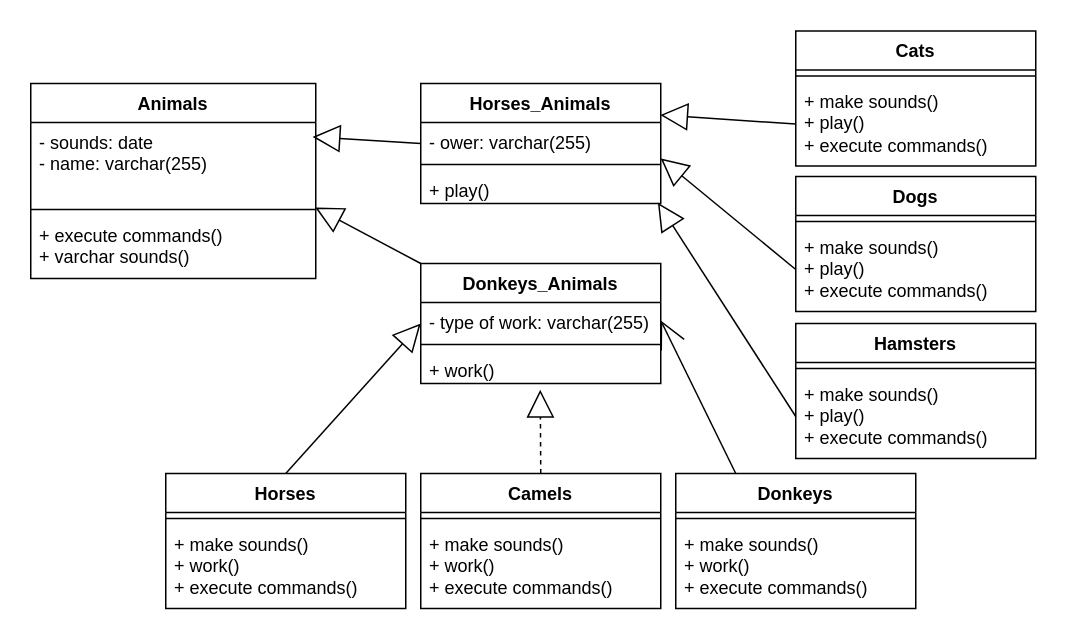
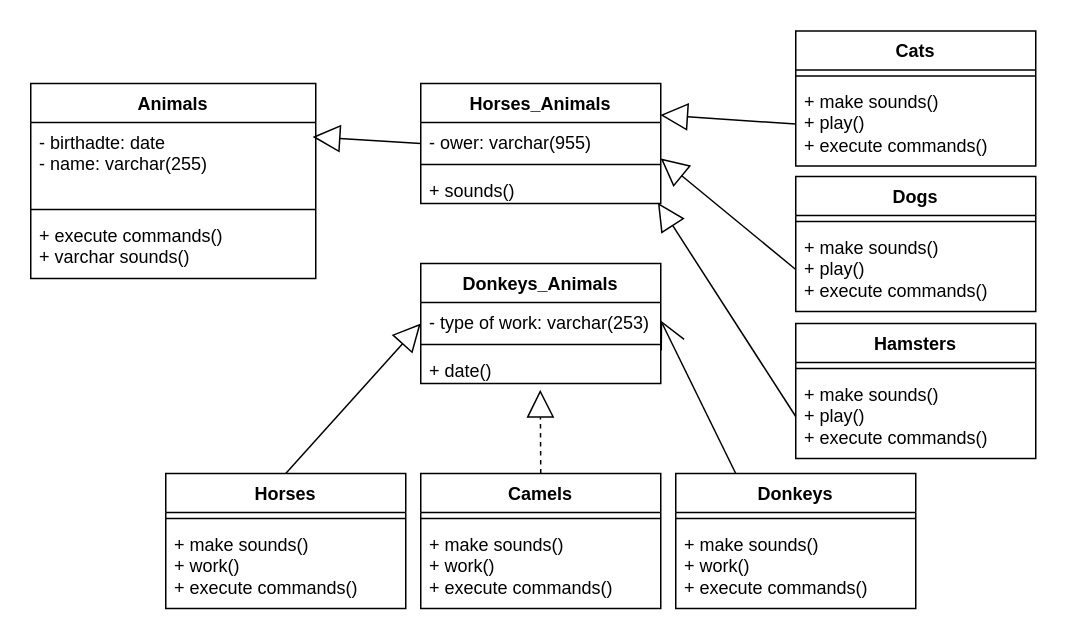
  <mxCell id="0" />
  <mxCell id="1" parent="0" />
  <mxCell id="2" value="Animals" style="swimlane;fontStyle=1;align=center;verticalAlign=top;childLayout=stackLayout;horizontal=1;startSize=26;horizontalStack=0;resizeParent=1;resizeParentMax=0;resizeLast=0;collapsible=1;marginBottom=0;whiteSpace=wrap;html=1;" vertex="1" parent="1"><mxGeometry x="20" y="55" width="190" height="130" as="geometry" /></mxCell>
- <mxCell id="3" value="- sounds: date&lt;div&gt;&lt;span style=&quot;background-color: initial;&quot;&gt;- name: varchar(255)&lt;/span&gt;&lt;/div&gt;" style="text;strokeColor=none;fillColor=none;align=left;verticalAlign=top;spacingLeft=4;spacingRight=4;overflow=hidden;rotatable=0;points=[[0,0.5],[1,0.5]];portConstraint=eastwest;whiteSpace=wrap;html=1;" vertex="1" parent="2"><mxGeometry y="26" width="190" height="54" as="geometry" /></mxCell>
+ <mxCell id="3" value="- birthadte: date&lt;div&gt;&lt;span style=&quot;background-color: initial;&quot;&gt;- name: varchar(255)&lt;/span&gt;&lt;/div&gt;" style="text;strokeColor=none;fillColor=none;align=left;verticalAlign=top;spacingLeft=4;spacingRight=4;overflow=hidden;rotatable=0;points=[[0,0.5],[1,0.5]];portConstraint=eastwest;whiteSpace=wrap;html=1;" vertex="1" parent="2"><mxGeometry y="26" width="190" height="54" as="geometry" /></mxCell>
  <mxCell id="4" value="" style="line;strokeWidth=1;fillColor=none;align=left;verticalAlign=middle;spacingTop=-1;spacingLeft=3;spacingRight=3;rotatable=0;labelPosition=right;points=[];portConstraint=eastwest;strokeColor=inherit;" vertex="1" parent="2"><mxGeometry y="80" width="190" height="8" as="geometry" /></mxCell>
  <mxCell id="5" value="+ execute commands()&lt;div&gt;+ varchar sounds()&lt;/div&gt;" style="text;strokeColor=none;fillColor=none;align=left;verticalAlign=top;spacingLeft=4;spacingRight=4;overflow=hidden;rotatable=0;points=[[0,0.5],[1,0.5]];portConstraint=eastwest;whiteSpace=wrap;html=1;" vertex="1" parent="2"><mxGeometry y="88" width="190" height="42" as="geometry" /></mxCell>
  <mxCell id="6" value="Horses_Animals" style="swimlane;fontStyle=1;align=center;verticalAlign=top;childLayout=stackLayout;horizontal=1;startSize=26;horizontalStack=0;resizeParent=1;resizeParentMax=0;resizeLast=0;collapsible=1;marginBottom=0;whiteSpace=wrap;html=1;" vertex="1" parent="1"><mxGeometry x="280" y="55" width="160" height="80" as="geometry" /></mxCell>
- <mxCell id="7" value="- ower: varchar(255)" style="text;strokeColor=none;fillColor=none;align=left;verticalAlign=top;spacingLeft=4;spacingRight=4;overflow=hidden;rotatable=0;points=[[0,0.5],[1,0.5]];portConstraint=eastwest;whiteSpace=wrap;html=1;" vertex="1" parent="6"><mxGeometry y="26" width="160" height="24" as="geometry" /></mxCell>
+ <mxCell id="7" value="- ower: varchar(955)" style="text;strokeColor=none;fillColor=none;align=left;verticalAlign=top;spacingLeft=4;spacingRight=4;overflow=hidden;rotatable=0;points=[[0,0.5],[1,0.5]];portConstraint=eastwest;whiteSpace=wrap;html=1;" vertex="1" parent="6"><mxGeometry y="26" width="160" height="24" as="geometry" /></mxCell>
  <mxCell id="8" value="" style="line;strokeWidth=1;fillColor=none;align=left;verticalAlign=middle;spacingTop=-1;spacingLeft=3;spacingRight=3;rotatable=0;labelPosition=right;points=[];portConstraint=eastwest;strokeColor=inherit;" vertex="1" parent="6"><mxGeometry y="50" width="160" height="8" as="geometry" /></mxCell>
- <mxCell id="9" value="+ play()" style="text;strokeColor=none;fillColor=none;align=left;verticalAlign=top;spacingLeft=4;spacingRight=4;overflow=hidden;rotatable=0;points=[[0,0.5],[1,0.5]];portConstraint=eastwest;whiteSpace=wrap;html=1;" vertex="1" parent="6"><mxGeometry y="58" width="160" height="22" as="geometry" /></mxCell>
+ <mxCell id="9" value="+ sounds()" style="text;strokeColor=none;fillColor=none;align=left;verticalAlign=top;spacingLeft=4;spacingRight=4;overflow=hidden;rotatable=0;points=[[0,0.5],[1,0.5]];portConstraint=eastwest;whiteSpace=wrap;html=1;" vertex="1" parent="6"><mxGeometry y="58" width="160" height="22" as="geometry" /></mxCell>
  <mxCell id="10" value="Donkeys_Animals" style="swimlane;fontStyle=1;align=center;verticalAlign=top;childLayout=stackLayout;horizontal=1;startSize=26;horizontalStack=0;resizeParent=1;resizeParentMax=0;resizeLast=0;collapsible=1;marginBottom=0;whiteSpace=wrap;html=1;" vertex="1" parent="1"><mxGeometry x="280" y="175" width="160" height="80" as="geometry" /></mxCell>
- <mxCell id="11" value="- type of work: varchar(255)" style="text;strokeColor=none;fillColor=none;align=left;verticalAlign=top;spacingLeft=4;spacingRight=4;overflow=hidden;rotatable=0;points=[[0,0.5],[1,0.5]];portConstraint=eastwest;whiteSpace=wrap;html=1;" vertex="1" parent="10"><mxGeometry y="26" width="160" height="24" as="geometry" /></mxCell>
+ <mxCell id="11" value="- type of work: varchar(253)" style="text;strokeColor=none;fillColor=none;align=left;verticalAlign=top;spacingLeft=4;spacingRight=4;overflow=hidden;rotatable=0;points=[[0,0.5],[1,0.5]];portConstraint=eastwest;whiteSpace=wrap;html=1;" vertex="1" parent="10"><mxGeometry y="26" width="160" height="24" as="geometry" /></mxCell>
  <mxCell id="12" value="" style="line;strokeWidth=1;fillColor=none;align=left;verticalAlign=middle;spacingTop=-1;spacingLeft=3;spacingRight=3;rotatable=0;labelPosition=right;points=[];portConstraint=eastwest;strokeColor=inherit;" vertex="1" parent="10"><mxGeometry y="50" width="160" height="8" as="geometry" /></mxCell>
- <mxCell id="13" value="+ work()" style="text;strokeColor=none;fillColor=none;align=left;verticalAlign=top;spacingLeft=4;spacingRight=4;overflow=hidden;rotatable=0;points=[[0,0.5],[1,0.5]];portConstraint=eastwest;whiteSpace=wrap;html=1;" vertex="1" parent="10"><mxGeometry y="58" width="160" height="22" as="geometry" /></mxCell>
+ <mxCell id="13" value="+ date()" style="text;strokeColor=none;fillColor=none;align=left;verticalAlign=top;spacingLeft=4;spacingRight=4;overflow=hidden;rotatable=0;points=[[0,0.5],[1,0.5]];portConstraint=eastwest;whiteSpace=wrap;html=1;" vertex="1" parent="10"><mxGeometry y="58" width="160" height="22" as="geometry" /></mxCell>
  <mxCell id="14" value="Cats" style="swimlane;fontStyle=1;align=center;verticalAlign=top;childLayout=stackLayout;horizontal=1;startSize=26;horizontalStack=0;resizeParent=1;resizeParentMax=0;resizeLast=0;collapsible=1;marginBottom=0;whiteSpace=wrap;html=1;" vertex="1" parent="1"><mxGeometry x="530" y="20" width="160" height="90" as="geometry" /></mxCell>
  <mxCell id="15" value="" style="line;strokeWidth=1;fillColor=none;align=left;verticalAlign=middle;spacingTop=-1;spacingLeft=3;spacingRight=3;rotatable=0;labelPosition=right;points=[];portConstraint=eastwest;strokeColor=inherit;" vertex="1" parent="14"><mxGeometry y="26" width="160" height="8" as="geometry" /></mxCell>
  <mxCell id="16" value="+ make sounds()&lt;div&gt;+ play()&lt;br&gt;&lt;/div&gt;&lt;div&gt;+ execute commands()&lt;br&gt;&lt;/div&gt;&lt;div&gt;&lt;br&gt;&lt;/div&gt;" style="text;strokeColor=none;fillColor=none;align=left;verticalAlign=top;spacingLeft=4;spacingRight=4;overflow=hidden;rotatable=0;points=[[0,0.5],[1,0.5]];portConstraint=eastwest;whiteSpace=wrap;html=1;" vertex="1" parent="14"><mxGeometry y="34" width="160" height="56" as="geometry" /></mxCell>
- <mxCell id="17" value="" style="endArrow=block;endSize=16;endFill=0;html=1;rounded=0;entryX=0.998;entryY=-0.129;entryDx=0;entryDy=0;entryPerimeter=0;exitX=0;exitY=0;exitDx=0;exitDy=0;" edge="1" parent="1" source="10" target="5"><mxGeometry width="160" relative="1" as="geometry"><mxPoint x="280" y="213" as="sourcePoint" /><mxPoint x="230" y="165" as="targetPoint" /></mxGeometry></mxCell>
  <mxCell id="18" value="" style="endArrow=block;endSize=16;endFill=0;html=1;rounded=0;entryX=0.989;entryY=0.178;entryDx=0;entryDy=0;exitX=0;exitY=0.5;exitDx=0;exitDy=0;entryPerimeter=0;" edge="1" parent="1" target="3"><mxGeometry width="160" relative="1" as="geometry"><mxPoint x="280" y="95" as="sourcePoint" /><mxPoint x="230" y="61" as="targetPoint" /></mxGeometry></mxCell>
  <mxCell id="19" value="Dogs" style="swimlane;fontStyle=1;align=center;verticalAlign=top;childLayout=stackLayout;horizontal=1;startSize=26;horizontalStack=0;resizeParent=1;resizeParentMax=0;resizeLast=0;collapsible=1;marginBottom=0;whiteSpace=wrap;html=1;" vertex="1" parent="1"><mxGeometry x="530" y="117" width="160" height="90" as="geometry" /></mxCell>
  <mxCell id="20" value="" style="line;strokeWidth=1;fillColor=none;align=left;verticalAlign=middle;spacingTop=-1;spacingLeft=3;spacingRight=3;rotatable=0;labelPosition=right;points=[];portConstraint=eastwest;strokeColor=inherit;" vertex="1" parent="19"><mxGeometry y="26" width="160" height="8" as="geometry" /></mxCell>
  <mxCell id="21" value="+ make sounds()&lt;div&gt;+ play()&lt;br&gt;&lt;/div&gt;&lt;div&gt;+ execute commands()&lt;br&gt;&lt;/div&gt;&lt;div&gt;&lt;br&gt;&lt;/div&gt;" style="text;strokeColor=none;fillColor=none;align=left;verticalAlign=top;spacingLeft=4;spacingRight=4;overflow=hidden;rotatable=0;points=[[0,0.5],[1,0.5]];portConstraint=eastwest;whiteSpace=wrap;html=1;" vertex="1" parent="19"><mxGeometry y="34" width="160" height="56" as="geometry" /></mxCell>
  <mxCell id="22" value="Hamsters" style="swimlane;fontStyle=1;align=center;verticalAlign=top;childLayout=stackLayout;horizontal=1;startSize=26;horizontalStack=0;resizeParent=1;resizeParentMax=0;resizeLast=0;collapsible=1;marginBottom=0;whiteSpace=wrap;html=1;" vertex="1" parent="1"><mxGeometry x="530" y="215" width="160" height="90" as="geometry" /></mxCell>
  <mxCell id="23" value="" style="line;strokeWidth=1;fillColor=none;align=left;verticalAlign=middle;spacingTop=-1;spacingLeft=3;spacingRight=3;rotatable=0;labelPosition=right;points=[];portConstraint=eastwest;strokeColor=inherit;" vertex="1" parent="22"><mxGeometry y="26" width="160" height="8" as="geometry" /></mxCell>
  <mxCell id="24" value="+ make sounds()&lt;div&gt;+ play()&lt;br&gt;&lt;/div&gt;&lt;div&gt;+ execute commands()&lt;br&gt;&lt;/div&gt;&lt;div&gt;&lt;br&gt;&lt;/div&gt;" style="text;strokeColor=none;fillColor=none;align=left;verticalAlign=top;spacingLeft=4;spacingRight=4;overflow=hidden;rotatable=0;points=[[0,0.5],[1,0.5]];portConstraint=eastwest;whiteSpace=wrap;html=1;" vertex="1" parent="22"><mxGeometry y="34" width="160" height="56" as="geometry" /></mxCell>
  <mxCell id="25" value="" style="endArrow=block;endSize=16;endFill=0;html=1;rounded=0;entryX=0.988;entryY=0.973;entryDx=0;entryDy=0;exitX=0;exitY=0.5;exitDx=0;exitDy=0;entryPerimeter=0;" edge="1" parent="1" source="24" target="9"><mxGeometry width="160" relative="1" as="geometry"><mxPoint x="490" y="274.5" as="sourcePoint" /><mxPoint x="440" y="235.5" as="targetPoint" /></mxGeometry></mxCell>
  <mxCell id="26" value="" style="endArrow=block;endSize=16;endFill=0;html=1;rounded=0;entryX=0.998;entryY=-0.208;entryDx=0;entryDy=0;entryPerimeter=0;exitX=0;exitY=0.5;exitDx=0;exitDy=0;" edge="1" parent="1" source="16" target="7"><mxGeometry width="160" relative="1" as="geometry"><mxPoint x="540" y="85" as="sourcePoint" /><mxPoint x="440" y="205" as="targetPoint" /></mxGeometry></mxCell>
  <mxCell id="27" value="" style="endArrow=block;endSize=16;endFill=0;html=1;rounded=0;entryX=0.998;entryY=-0.208;entryDx=0;entryDy=0;entryPerimeter=0;exitX=0;exitY=0.5;exitDx=0;exitDy=0;" edge="1" parent="1" source="21"><mxGeometry width="160" relative="1" as="geometry"><mxPoint x="526" y="125" as="sourcePoint" /><mxPoint x="440" y="105" as="targetPoint" /></mxGeometry></mxCell>
  <mxCell id="28" value="Horses" style="swimlane;fontStyle=1;align=center;verticalAlign=top;childLayout=stackLayout;horizontal=1;startSize=26;horizontalStack=0;resizeParent=1;resizeParentMax=0;resizeLast=0;collapsible=1;marginBottom=0;whiteSpace=wrap;html=1;" vertex="1" parent="1"><mxGeometry x="110" y="315" width="160" height="90" as="geometry" /></mxCell>
  <mxCell id="29" value="" style="line;strokeWidth=1;fillColor=none;align=left;verticalAlign=middle;spacingTop=-1;spacingLeft=3;spacingRight=3;rotatable=0;labelPosition=right;points=[];portConstraint=eastwest;strokeColor=inherit;" vertex="1" parent="28"><mxGeometry y="26" width="160" height="8" as="geometry" /></mxCell>
  <mxCell id="30" value="+ make sounds()&lt;div&gt;+ work()&lt;br&gt;&lt;/div&gt;&lt;div&gt;+ execute commands()&lt;br&gt;&lt;/div&gt;&lt;div&gt;&lt;br&gt;&lt;/div&gt;" style="text;strokeColor=none;fillColor=none;align=left;verticalAlign=top;spacingLeft=4;spacingRight=4;overflow=hidden;rotatable=0;points=[[0,0.5],[1,0.5]];portConstraint=eastwest;whiteSpace=wrap;html=1;" vertex="1" parent="28"><mxGeometry y="34" width="160" height="56" as="geometry" /></mxCell>
  <mxCell id="31" value="Camels" style="swimlane;fontStyle=1;align=center;verticalAlign=top;childLayout=stackLayout;horizontal=1;startSize=26;horizontalStack=0;resizeParent=1;resizeParentMax=0;resizeLast=0;collapsible=1;marginBottom=0;whiteSpace=wrap;html=1;" vertex="1" parent="1"><mxGeometry x="280" y="315" width="160" height="90" as="geometry" /></mxCell>
  <mxCell id="32" value="" style="line;strokeWidth=1;fillColor=none;align=left;verticalAlign=middle;spacingTop=-1;spacingLeft=3;spacingRight=3;rotatable=0;labelPosition=right;points=[];portConstraint=eastwest;strokeColor=inherit;" vertex="1" parent="31"><mxGeometry y="26" width="160" height="8" as="geometry" /></mxCell>
  <mxCell id="33" value="+ make sounds()&lt;div&gt;+ work()&lt;br&gt;&lt;/div&gt;&lt;div&gt;+ execute commands()&lt;br&gt;&lt;/div&gt;&lt;div&gt;&lt;br&gt;&lt;/div&gt;" style="text;strokeColor=none;fillColor=none;align=left;verticalAlign=top;spacingLeft=4;spacingRight=4;overflow=hidden;rotatable=0;points=[[0,0.5],[1,0.5]];portConstraint=eastwest;whiteSpace=wrap;html=1;" vertex="1" parent="31"><mxGeometry y="34" width="160" height="56" as="geometry" /></mxCell>
  <mxCell id="34" value="Donkeys" style="swimlane;fontStyle=1;align=center;verticalAlign=top;childLayout=stackLayout;horizontal=1;startSize=26;horizontalStack=0;resizeParent=1;resizeParentMax=0;resizeLast=0;collapsible=1;marginBottom=0;whiteSpace=wrap;html=1;" vertex="1" parent="1"><mxGeometry x="450" y="315" width="160" height="90" as="geometry" /></mxCell>
  <mxCell id="35" value="" style="line;strokeWidth=1;fillColor=none;align=left;verticalAlign=middle;spacingTop=-1;spacingLeft=3;spacingRight=3;rotatable=0;labelPosition=right;points=[];portConstraint=eastwest;strokeColor=inherit;" vertex="1" parent="34"><mxGeometry y="26" width="160" height="8" as="geometry" /></mxCell>
  <mxCell id="36" value="+ make sounds()&lt;div&gt;+ work()&lt;br&gt;&lt;/div&gt;&lt;div&gt;+ execute commands()&lt;br&gt;&lt;/div&gt;&lt;div&gt;&lt;br&gt;&lt;/div&gt;" style="text;strokeColor=none;fillColor=none;align=left;verticalAlign=top;spacingLeft=4;spacingRight=4;overflow=hidden;rotatable=0;points=[[0,0.5],[1,0.5]];portConstraint=eastwest;whiteSpace=wrap;html=1;" vertex="1" parent="34"><mxGeometry y="34" width="160" height="56" as="geometry" /></mxCell>
  <mxCell id="37" value="" style="endArrow=block;endSize=16;endFill=0;html=1;rounded=0;exitX=0.5;exitY=0;exitDx=0;exitDy=0;" edge="1" parent="1" source="28"><mxGeometry width="160" relative="1" as="geometry"><mxPoint x="192" y="249" as="sourcePoint" /><mxPoint x="280" y="215" as="targetPoint" /></mxGeometry></mxCell>
  <mxCell id="38" value="" style="endArrow=block;endSize=16;endFill=0;html=1;rounded=0;entryX=0.498;entryY=1.191;entryDx=0;entryDy=0;exitX=0.5;exitY=0;exitDx=0;exitDy=0;entryPerimeter=0;dashed=1;" edge="1" parent="1" source="31" target="13"><mxGeometry width="160" relative="1" as="geometry"><mxPoint x="200" y="305" as="sourcePoint" /><mxPoint x="290" y="254" as="targetPoint" /></mxGeometry></mxCell>
  <mxCell id="39" value="" style="endArrow=open;endSize=16;endFill=0;html=1;rounded=0;entryX=1;entryY=0.5;entryDx=0;entryDy=0;exitX=0.25;exitY=0;exitDx=0;exitDy=0;" edge="1" parent="1" source="34" target="11"><mxGeometry width="160" relative="1" as="geometry"><mxPoint x="474" y="263" as="sourcePoint" /><mxPoint x="440" y="225" as="targetPoint" /></mxGeometry></mxCell>
